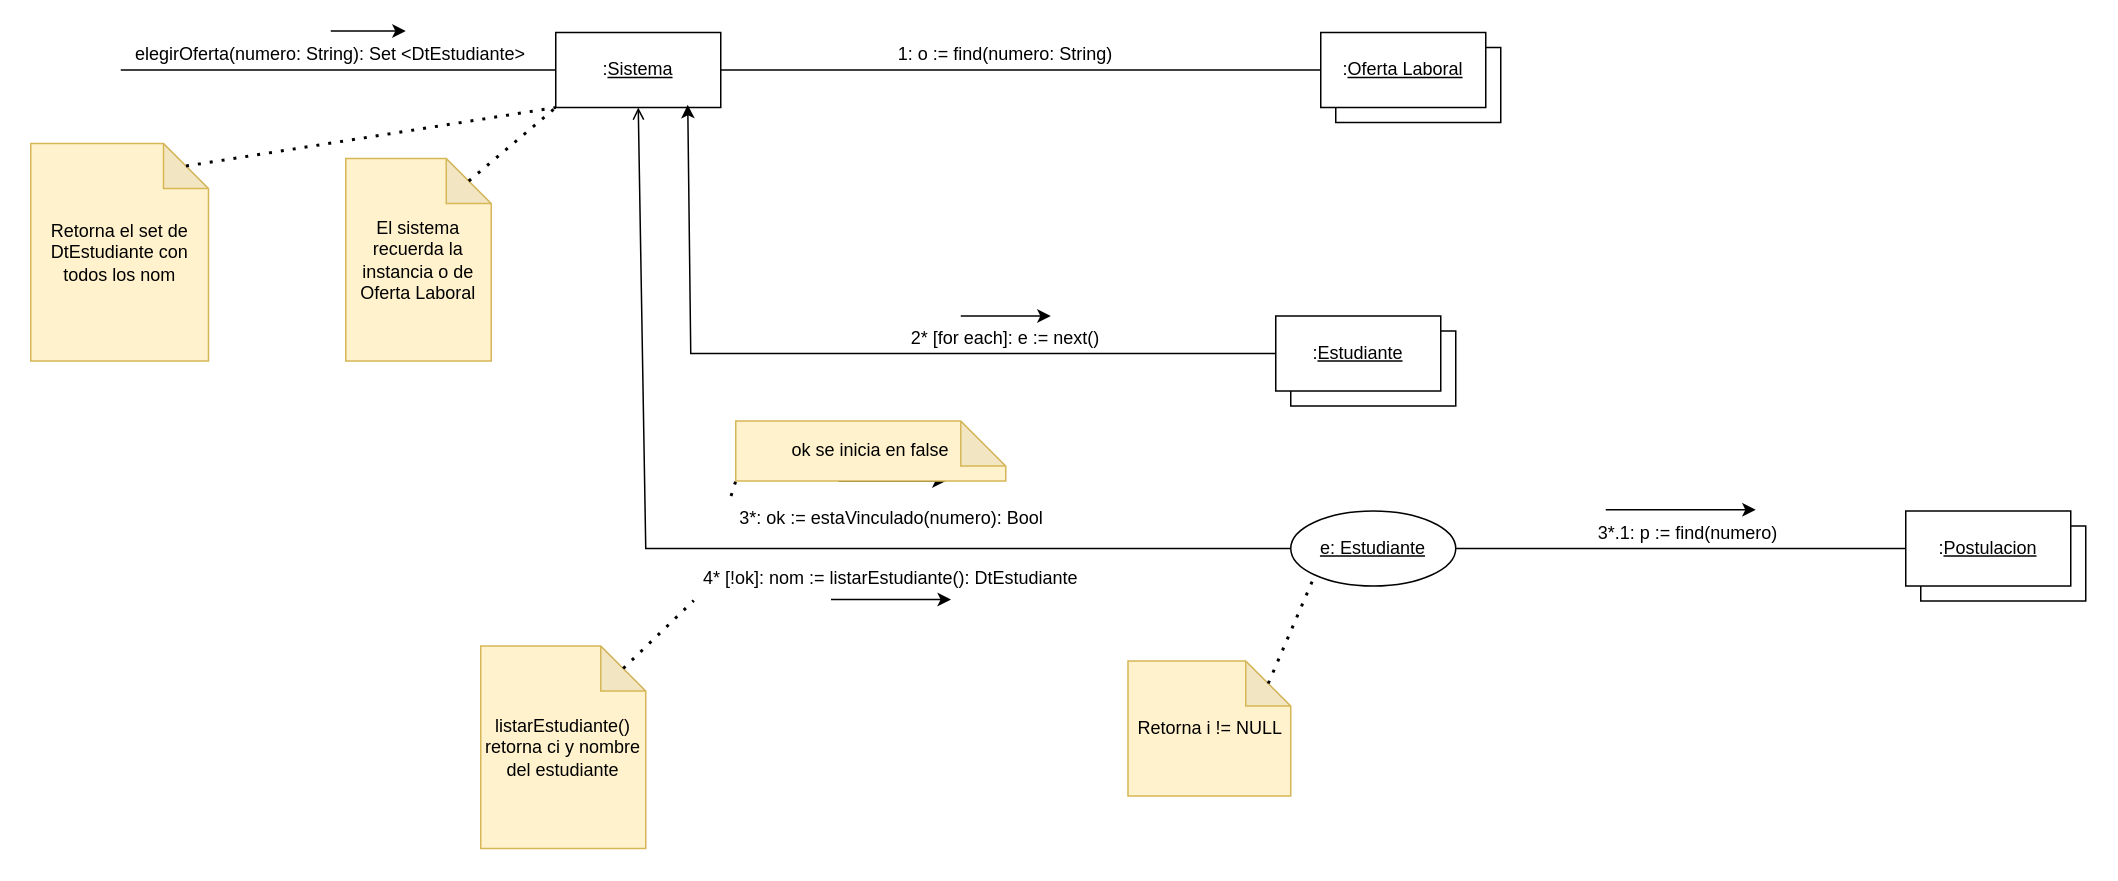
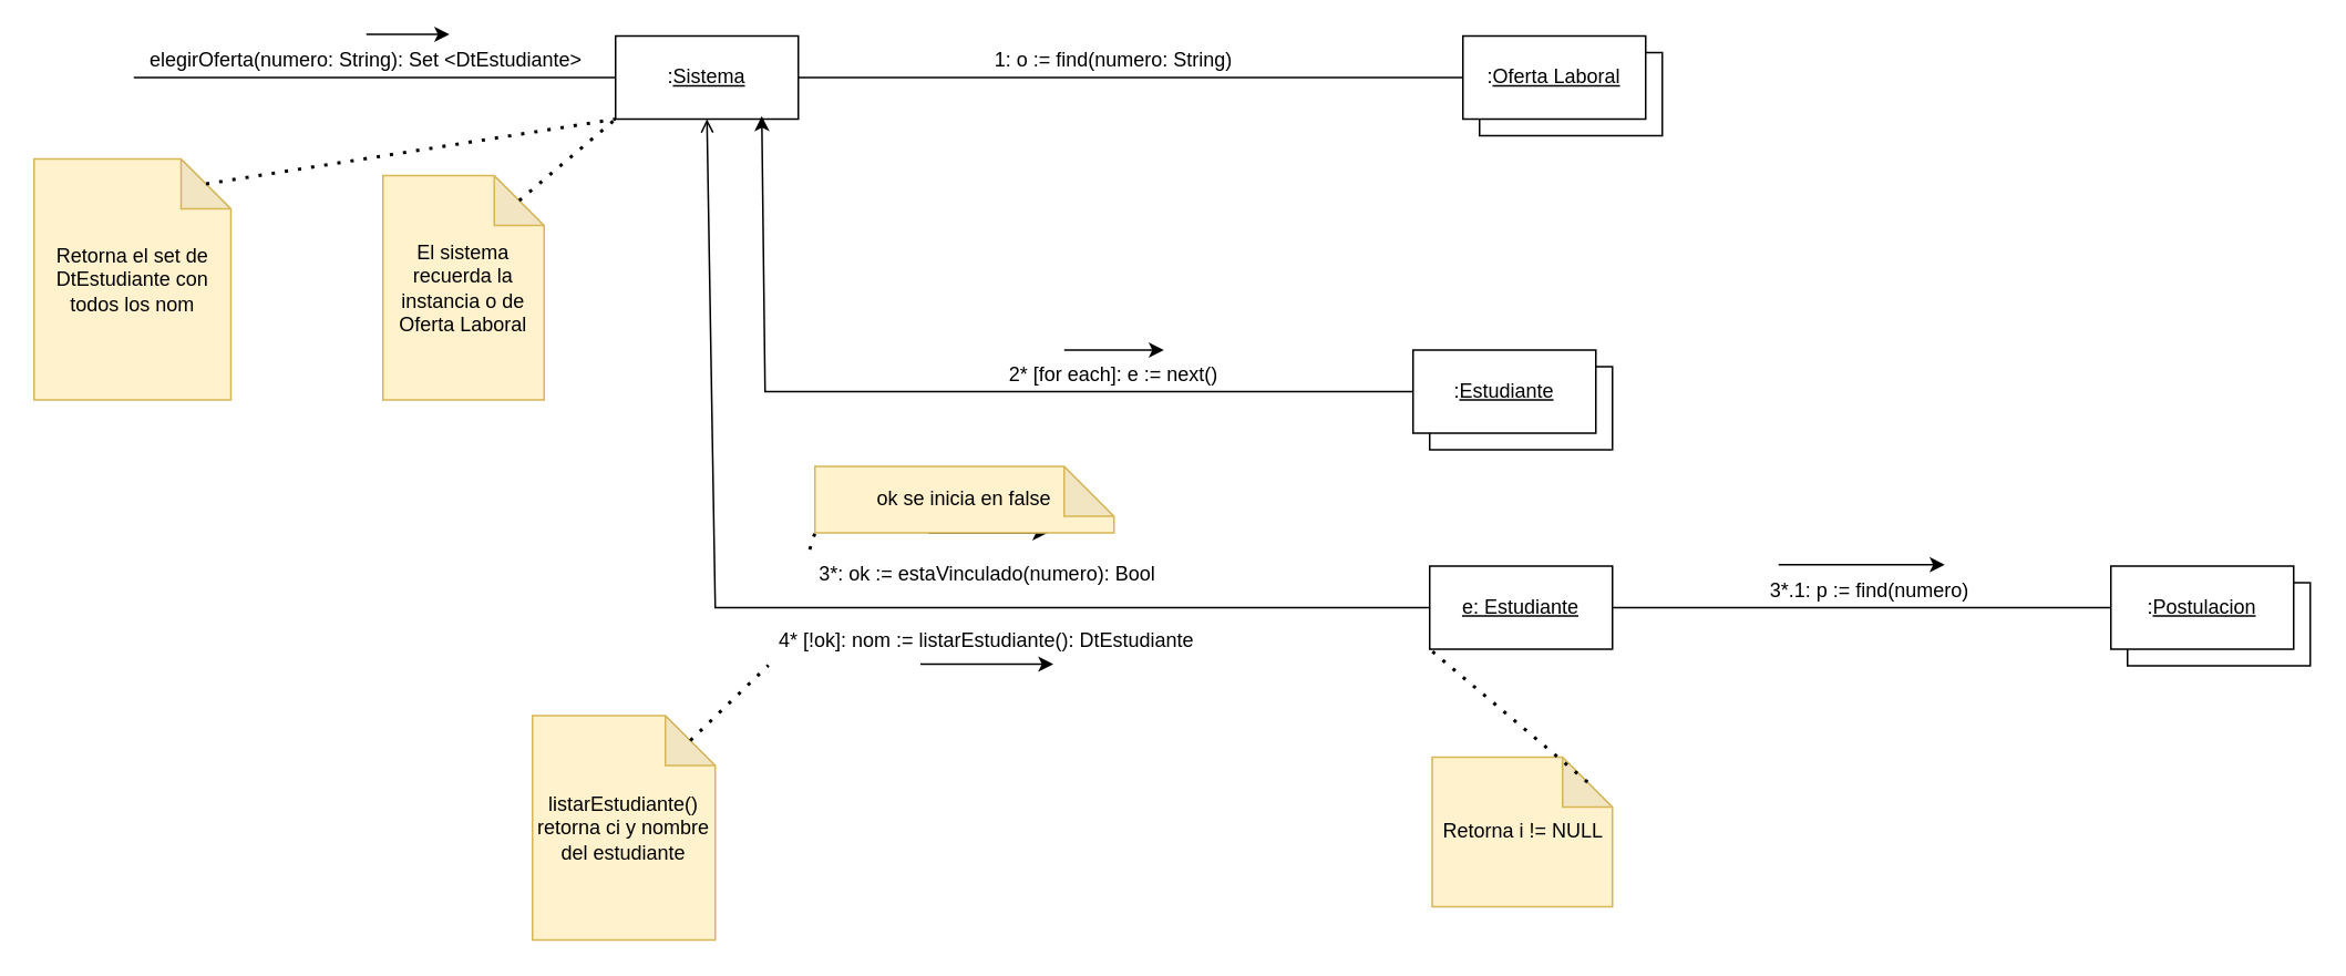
  <mxCell id="0" />
  <mxCell id="1" parent="0" />
  <mxCell id="2" value="" style="rounded=0;whiteSpace=wrap;html=1;" vertex="1" parent="1"><mxGeometry x="1280" y="350" width="110" height="50" as="geometry" /></mxCell>
  <mxCell id="3" value="" style="rounded=0;whiteSpace=wrap;html=1;" vertex="1" parent="1"><mxGeometry x="860" y="220" width="110" height="50" as="geometry" /></mxCell>
  <mxCell id="4" value="" style="rounded=0;whiteSpace=wrap;html=1;" vertex="1" parent="1"><mxGeometry x="890" y="31" width="110" height="50" as="geometry" /></mxCell>
  <mxCell id="5" value=":&lt;u&gt;Sistema&lt;/u&gt;" style="rounded=0;whiteSpace=wrap;html=1;" vertex="1" parent="1"><mxGeometry x="370" y="21" width="110" height="50" as="geometry" /></mxCell>
  <mxCell id="6" value="" style="endArrow=none;html=1;rounded=0;entryX=0;entryY=0.5;entryDx=0;entryDy=0;" edge="1" parent="1" target="5"><mxGeometry width="50" height="50" relative="1" as="geometry"><mxPoint x="80" y="46" as="sourcePoint" /><mxPoint x="600" y="211" as="targetPoint" /></mxGeometry></mxCell>
  <mxCell id="7" value="" style="endArrow=classic;html=1;rounded=0;" edge="1" parent="1"><mxGeometry width="50" height="50" relative="1" as="geometry"><mxPoint x="220" y="20" as="sourcePoint" /><mxPoint x="270" y="20" as="targetPoint" /></mxGeometry></mxCell>
  <mxCell id="8" value="elegirOferta(numero: String): Set &amp;lt;DtEstudiante&amp;gt;" style="text;html=1;strokeColor=none;fillColor=none;align=center;verticalAlign=middle;whiteSpace=wrap;rounded=0;" vertex="1" parent="1"><mxGeometry x="60" y="21" width="320" height="30" as="geometry" /></mxCell>
  <mxCell id="9" value=":&lt;u&gt;Oferta Laboral&lt;/u&gt;" style="rounded=0;whiteSpace=wrap;html=1;" vertex="1" parent="1"><mxGeometry x="880" y="21" width="110" height="50" as="geometry" /></mxCell>
  <mxCell id="10" value="" style="endArrow=none;html=1;rounded=0;entryX=0;entryY=0.5;entryDx=0;entryDy=0;exitX=1;exitY=0.5;exitDx=0;exitDy=0;" edge="1" parent="1" source="5" target="9"><mxGeometry width="50" height="50" relative="1" as="geometry"><mxPoint x="550" y="10" as="sourcePoint" /><mxPoint x="770" y="50" as="targetPoint" /></mxGeometry></mxCell>
  <mxCell id="11" value="1: o := find(numero: String)" style="text;html=1;strokeColor=none;fillColor=none;align=center;verticalAlign=middle;whiteSpace=wrap;rounded=0;" vertex="1" parent="1"><mxGeometry x="490" y="21" width="360" height="30" as="geometry" /></mxCell>
  <mxCell id="12" value="" style="endArrow=open;html=1;rounded=0;entryX=0.5;entryY=1;entryDx=0;entryDy=0;exitX=0;exitY=0.5;exitDx=0;exitDy=0;" edge="1" parent="1" source="17" target="5"><mxGeometry width="50" height="50" relative="1" as="geometry"><mxPoint x="460" y="380" as="sourcePoint" /><mxPoint x="610" y="60" as="targetPoint" /><Array as="points"><mxPoint x="430" y="365" /></Array></mxGeometry></mxCell>
  <mxCell id="13" value="Retorna el set de&lt;br&gt;DtEstudiante con todos los nom" style="shape=note;whiteSpace=wrap;html=1;backgroundOutline=1;darkOpacity=0.05;fillColor=#fff2cc;strokeColor=#d6b656;" vertex="1" parent="1"><mxGeometry x="20" y="95" width="118.5" height="145" as="geometry" /></mxCell>
  <mxCell id="14" value="" style="endArrow=none;dashed=1;html=1;dashPattern=1 3;strokeWidth=2;rounded=0;entryX=0;entryY=1;entryDx=0;entryDy=0;exitX=0;exitY=0;exitDx=103.5;exitDy=15;exitPerimeter=0;" edge="1" parent="1" source="13" target="5"><mxGeometry width="50" height="50" relative="1" as="geometry"><mxPoint x="420" y="-20" as="sourcePoint" /><mxPoint x="470" y="-70" as="targetPoint" /></mxGeometry></mxCell>
  <mxCell id="15" value=":&lt;u&gt;Estudiante&lt;/u&gt;" style="rounded=0;whiteSpace=wrap;html=1;" vertex="1" parent="1"><mxGeometry x="850" y="210" width="110" height="50" as="geometry" /></mxCell>
  <mxCell id="16" value="2* [for each]: e := next()" style="text;html=1;strokeColor=none;fillColor=none;align=center;verticalAlign=middle;whiteSpace=wrap;rounded=0;" vertex="1" parent="1"><mxGeometry x="510" y="210" width="320" height="30" as="geometry" /></mxCell>
- <mxCell id="17" value="&lt;u&gt;e: Estudiante&lt;/u&gt;" style="ellipse;whiteSpace=wrap;html=1;" vertex="1" parent="1"><mxGeometry x="860" y="340" width="110" height="50" as="geometry" /></mxCell>
+ <mxCell id="17" value="&lt;u&gt;e: Estudiante&lt;/u&gt;" style="rounded=0;whiteSpace=wrap;html=1;" vertex="1" parent="1"><mxGeometry x="860" y="340" width="110" height="50" as="geometry" /></mxCell>
  <mxCell id="18" value="" style="endArrow=classic;html=1;rounded=0;" edge="1" parent="1"><mxGeometry width="50" height="50" relative="1" as="geometry"><mxPoint x="640" y="210" as="sourcePoint" /><mxPoint x="700" y="210" as="targetPoint" /></mxGeometry></mxCell>
  <mxCell id="19" value="" style="endArrow=classic;html=1;rounded=0;" edge="1" parent="1"><mxGeometry width="50" height="50" relative="1" as="geometry"><mxPoint x="558.5" y="320" as="sourcePoint" /><mxPoint x="630" y="320" as="targetPoint" /></mxGeometry></mxCell>
- <mxCell id="20" value="Retorna i != NULL" style="shape=note;whiteSpace=wrap;html=1;backgroundOutline=1;darkOpacity=0.05;fillColor=#fff2cc;strokeColor=#d6b656;" vertex="1" parent="1"><mxGeometry x="751.5" y="440" width="108.5" height="90" as="geometry" /></mxCell>
+ <mxCell id="20" value="Retorna i != NULL" style="shape=note;whiteSpace=wrap;html=1;backgroundOutline=1;darkOpacity=0.05;fillColor=#fff2cc;strokeColor=#d6b656;" vertex="1" parent="1"><mxGeometry x="861.5" y="455" width="108.5" height="90" as="geometry" /></mxCell>
  <mxCell id="21" value="" style="endArrow=none;dashed=1;html=1;dashPattern=1 3;strokeWidth=2;rounded=0;exitX=0;exitY=0;exitDx=93.5;exitDy=15;exitPerimeter=0;entryX=0;entryY=1;entryDx=0;entryDy=0;" edge="1" parent="1" source="20" target="17"><mxGeometry width="50" height="50" relative="1" as="geometry"><mxPoint x="300" y="299" as="sourcePoint" /><mxPoint x="850" y="390" as="targetPoint" /></mxGeometry></mxCell>
  <mxCell id="22" value="4* [!ok]: nom := listarEstudiante(): DtEstudiante" style="text;html=1;strokeColor=none;fillColor=none;align=center;verticalAlign=middle;whiteSpace=wrap;rounded=0;" vertex="1" parent="1"><mxGeometry x="357" y="370" width="473" height="30" as="geometry" /></mxCell>
  <mxCell id="23" value="" style="endArrow=classic;html=1;rounded=0;entryX=0.8;entryY=0.964;entryDx=0;entryDy=0;entryPerimeter=0;exitX=0;exitY=0.5;exitDx=0;exitDy=0;" edge="1" parent="1" source="15" target="5"><mxGeometry width="50" height="50" relative="1" as="geometry"><mxPoint x="680" y="270" as="sourcePoint" /><mxPoint x="467" y="88" as="targetPoint" /><Array as="points"><mxPoint x="460" y="235" /></Array></mxGeometry></mxCell>
  <mxCell id="24" value="El sistema recuerda la instancia o de Oferta Laboral" style="shape=note;whiteSpace=wrap;html=1;backgroundOutline=1;darkOpacity=0.05;fillColor=#fff2cc;strokeColor=#d6b656;" vertex="1" parent="1"><mxGeometry x="230" y="105" width="97" height="135" as="geometry" /></mxCell>
  <mxCell id="25" value="" style="endArrow=none;dashed=1;html=1;dashPattern=1 3;strokeWidth=2;rounded=0;entryX=0;entryY=1;entryDx=0;entryDy=0;exitX=0;exitY=0;exitDx=82;exitDy=15;exitPerimeter=0;" edge="1" parent="1" source="24" target="5"><mxGeometry width="50" height="50" relative="1" as="geometry"><mxPoint x="700" y="320" as="sourcePoint" /><mxPoint x="750" y="270" as="targetPoint" /></mxGeometry></mxCell>
  <mxCell id="26" value=":&lt;u&gt;Postulacion&lt;/u&gt;" style="rounded=0;whiteSpace=wrap;html=1;" vertex="1" parent="1"><mxGeometry x="1270" y="340" width="110" height="50" as="geometry" /></mxCell>
  <mxCell id="27" value="" style="endArrow=none;html=1;rounded=0;entryX=0;entryY=0.5;entryDx=0;entryDy=0;exitX=1;exitY=0.5;exitDx=0;exitDy=0;" edge="1" parent="1" source="17" target="26"><mxGeometry width="50" height="50" relative="1" as="geometry"><mxPoint x="1010" y="380" as="sourcePoint" /><mxPoint x="1240" y="360" as="targetPoint" /></mxGeometry></mxCell>
  <mxCell id="28" value="3*: ok := estaVinculado(numero): Bool" style="text;html=1;strokeColor=none;fillColor=none;align=center;verticalAlign=middle;whiteSpace=wrap;rounded=0;" vertex="1" parent="1"><mxGeometry x="438.5" y="330" width="310" height="30" as="geometry" /></mxCell>
  <mxCell id="29" value="3*.1: p := find(numero)" style="text;html=1;strokeColor=none;fillColor=none;align=center;verticalAlign=middle;whiteSpace=wrap;rounded=0;" vertex="1" parent="1"><mxGeometry x="1010" y="340" width="230" height="30" as="geometry" /></mxCell>
  <mxCell id="30" value="" style="endArrow=classic;html=1;rounded=0;" edge="1" parent="1"><mxGeometry width="50" height="50" relative="1" as="geometry"><mxPoint x="1070" y="339.17" as="sourcePoint" /><mxPoint x="1170" y="339.17" as="targetPoint" /></mxGeometry></mxCell>
  <mxCell id="31" value="ok se inicia en false" style="shape=note;whiteSpace=wrap;html=1;backgroundOutline=1;darkOpacity=0.05;fillColor=#fff2cc;strokeColor=#d6b656;" vertex="1" parent="1"><mxGeometry x="490" y="280" width="180" height="40" as="geometry" /></mxCell>
  <mxCell id="32" value="" style="endArrow=none;dashed=1;html=1;dashPattern=1 3;strokeWidth=2;rounded=0;exitX=0.156;exitY=0;exitDx=0;exitDy=0;entryX=0;entryY=1;entryDx=0;entryDy=0;entryPerimeter=0;exitPerimeter=0;" edge="1" parent="1" source="28" target="31"><mxGeometry width="50" height="50" relative="1" as="geometry"><mxPoint x="870" y="340" as="sourcePoint" /><mxPoint x="920" y="290" as="targetPoint" /></mxGeometry></mxCell>
  <mxCell id="33" value="" style="endArrow=classic;html=1;rounded=0;" edge="1" parent="1"><mxGeometry width="50" height="50" relative="1" as="geometry"><mxPoint x="553.5" y="399" as="sourcePoint" /><mxPoint x="633.5" y="399" as="targetPoint" /></mxGeometry></mxCell>
  <mxCell id="34" value="listarEstudiante() retorna ci y nombre del estudiante" style="shape=note;whiteSpace=wrap;html=1;backgroundOutline=1;darkOpacity=0.05;fillColor=#fff2cc;strokeColor=#d6b656;" vertex="1" parent="1"><mxGeometry x="320" y="430" width="110" height="135" as="geometry" /></mxCell>
  <mxCell id="35" value="" style="endArrow=none;dashed=1;html=1;dashPattern=1 3;strokeWidth=2;rounded=0;entryX=0.222;entryY=0.989;entryDx=0;entryDy=0;entryPerimeter=0;exitX=0;exitY=0;exitDx=95;exitDy=15;exitPerimeter=0;" edge="1" parent="1" source="34" target="22"><mxGeometry width="50" height="50" relative="1" as="geometry"><mxPoint x="270" y="410" as="sourcePoint" /><mxPoint x="370" y="340" as="targetPoint" /></mxGeometry></mxCell>
